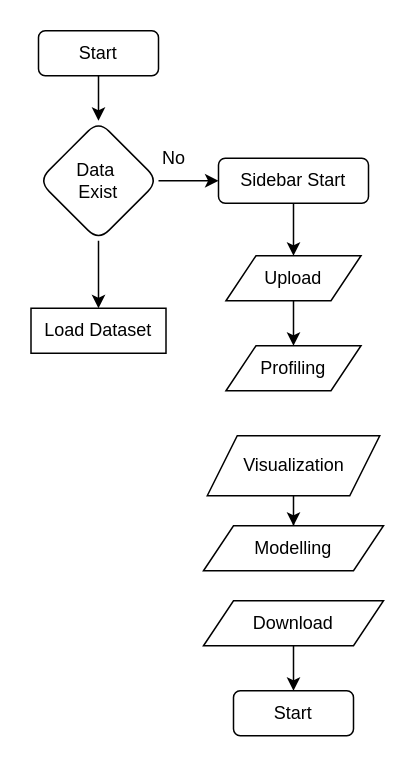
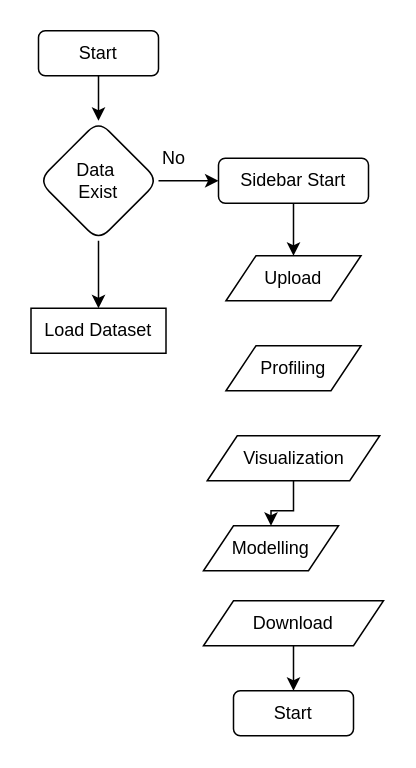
  <mxCell id="0" />
  <mxCell id="1" parent="0" />
  <mxCell id="2" value="" style="edgeStyle=orthogonalEdgeStyle;rounded=0;orthogonalLoop=1;jettySize=auto;html=1;" edge="1" parent="1" source="3" target="6"><mxGeometry relative="1" as="geometry" /></mxCell>
  <mxCell id="3" value="Start" style="rounded=1;whiteSpace=wrap;html=1;labelBackgroundColor=default;" vertex="1" parent="1"><mxGeometry x="25" y="20" width="80" height="30" as="geometry" /></mxCell>
  <mxCell id="4" value="" style="edgeStyle=orthogonalEdgeStyle;rounded=0;orthogonalLoop=1;jettySize=auto;html=1;" edge="1" parent="1" source="6" target="7"><mxGeometry relative="1" as="geometry" /></mxCell>
  <mxCell id="5" value="" style="edgeStyle=orthogonalEdgeStyle;rounded=0;orthogonalLoop=1;jettySize=auto;html=1;" edge="1" parent="1" source="6" target="9"><mxGeometry relative="1" as="geometry" /></mxCell>
  <mxCell id="6" value="Data&amp;nbsp;&lt;div&gt;Exist&lt;/div&gt;" style="rhombus;whiteSpace=wrap;html=1;rounded=1;labelBackgroundColor=default;" vertex="1" parent="1"><mxGeometry x="25" y="80" width="80" height="80" as="geometry" /></mxCell>
  <mxCell id="7" value="Load Dataset" style="whiteSpace=wrap;html=1;labelBackgroundColor=default;rounded=0;" vertex="1" parent="1"><mxGeometry x="20" y="205" width="90" height="30" as="geometry" /></mxCell>
  <mxCell id="8" value="" style="edgeStyle=orthogonalEdgeStyle;rounded=0;orthogonalLoop=1;jettySize=auto;html=1;entryX=0.5;entryY=0;entryDx=0;entryDy=0;" edge="1" parent="1" source="9" target="11"><mxGeometry relative="1" as="geometry"><mxPoint x="255" y="285" as="targetPoint" /></mxGeometry></mxCell>
  <mxCell id="9" value="Sidebar Start" style="whiteSpace=wrap;html=1;rounded=1;labelBackgroundColor=default;" vertex="1" parent="1"><mxGeometry x="145" y="105" width="100" height="30" as="geometry" /></mxCell>
- <mxCell id="10" value="" style="edgeStyle=orthogonalEdgeStyle;rounded=0;orthogonalLoop=1;jettySize=auto;html=1;" edge="1" parent="1" source="11" target="13"><mxGeometry relative="1" as="geometry" /></mxCell>
  <mxCell id="11" value="Upload" style="shape=parallelogram;perimeter=parallelogramPerimeter;whiteSpace=wrap;html=1;fixedSize=1;" vertex="1" parent="1"><mxGeometry x="150" y="170" width="90" height="30" as="geometry" /></mxCell>
  <mxCell id="12" value="No" style="text;html=1;align=center;verticalAlign=middle;resizable=0;points=[];autosize=1;strokeColor=none;fillColor=none;" vertex="1" parent="1"><mxGeometry x="95" y="90" width="40" height="30" as="geometry" /></mxCell>
  <mxCell id="13" value="Profiling" style="shape=parallelogram;perimeter=parallelogramPerimeter;whiteSpace=wrap;html=1;fixedSize=1;" vertex="1" parent="1"><mxGeometry x="150" y="230" width="90" height="30" as="geometry" /></mxCell>
  <mxCell id="14" value="" style="edgeStyle=orthogonalEdgeStyle;rounded=0;orthogonalLoop=1;jettySize=auto;html=1;" edge="1" parent="1" source="15" target="16"><mxGeometry relative="1" as="geometry" /></mxCell>
- <mxCell id="15" value="Visualization" style="shape=parallelogram;perimeter=parallelogramPerimeter;whiteSpace=wrap;html=1;fixedSize=1;" vertex="1" parent="1"><mxGeometry x="137.5" y="290" width="115" height="40" as="geometry" /></mxCell>
- <mxCell id="16" value="Modelling" style="shape=parallelogram;perimeter=parallelogramPerimeter;whiteSpace=wrap;html=1;fixedSize=1;" vertex="1" parent="1"><mxGeometry x="135" y="350" width="120" height="30" as="geometry" /></mxCell>
+ <mxCell id="15" value="Visualization" style="shape=parallelogram;perimeter=parallelogramPerimeter;whiteSpace=wrap;html=1;fixedSize=1;" vertex="1" parent="1"><mxGeometry x="137.5" y="290" width="115" height="30" as="geometry" /></mxCell>
+ <mxCell id="16" value="Modelling" style="shape=parallelogram;perimeter=parallelogramPerimeter;whiteSpace=wrap;html=1;fixedSize=1;" vertex="1" parent="1"><mxGeometry x="135" y="350" width="90" height="30" as="geometry" /></mxCell>
  <mxCell id="17" value="" style="edgeStyle=orthogonalEdgeStyle;rounded=0;orthogonalLoop=1;jettySize=auto;html=1;" edge="1" parent="1" source="18" target="19"><mxGeometry relative="1" as="geometry" /></mxCell>
  <mxCell id="18" value="Download" style="shape=parallelogram;perimeter=parallelogramPerimeter;whiteSpace=wrap;html=1;fixedSize=1;" vertex="1" parent="1"><mxGeometry x="135" y="400" width="120" height="30" as="geometry" /></mxCell>
  <mxCell id="19" value="Start" style="rounded=1;whiteSpace=wrap;html=1;labelBackgroundColor=default;" vertex="1" parent="1"><mxGeometry x="155" y="460" width="80" height="30" as="geometry" /></mxCell>
